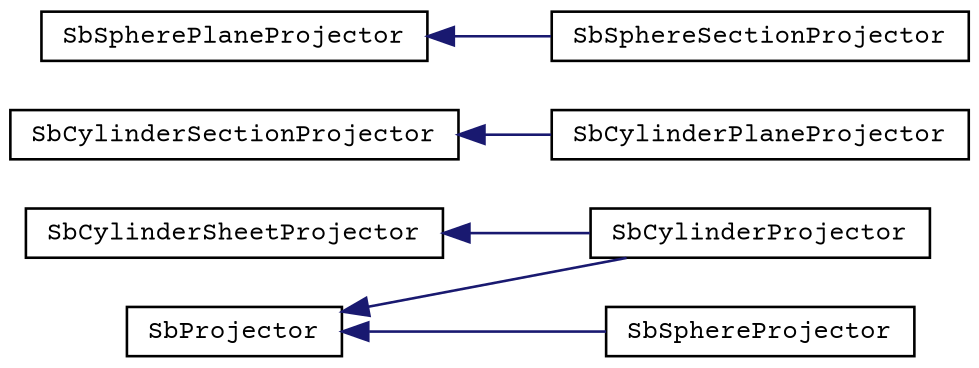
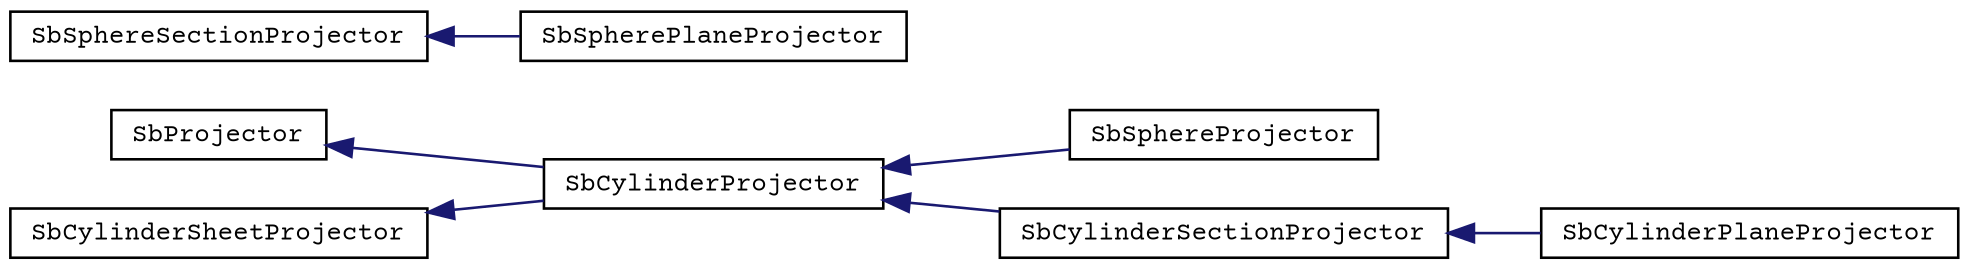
  digraph {
    fontname="Courier Prime"
    rankdir=LR
    node [color=black fillcolor=white fontname="Courier Prime" fontsize=10 shape=record style=filled]
    edge [color=midnightblue dir=back fontname="Courier Prime" fontsize=10 labelfontname=Helvetica labelfontsize=10 style=solid]
    n1 [height=0.2 label=SbProjector width=0.4]
    n2 [height=0.2 label=SbCylinderProjector width=0.4]
    n3 [height=0.2 label=SbSphereProjector width=0.4]
    n4 [height=0.2 label=SbCylinderSectionProjector width=0.4]
    n5 [height=0.2 label=SbCylinderPlaneProjector width=0.4]
    n6 [height=0.2 label=SbCylinderSheetProjector width=0.4]
    n7 [height=0.2 label=SbSphereSectionProjector width=0.4]
    n8 [height=0.2 label=SbSpherePlaneProjector width=0.4]
    n1 -> n2
-   n1 -> n3
+   n2 -> n3
+   n2 -> n4
    n4 -> n5
    n6 -> n2
-   n8 -> n7
+   n7 -> n8
  }
